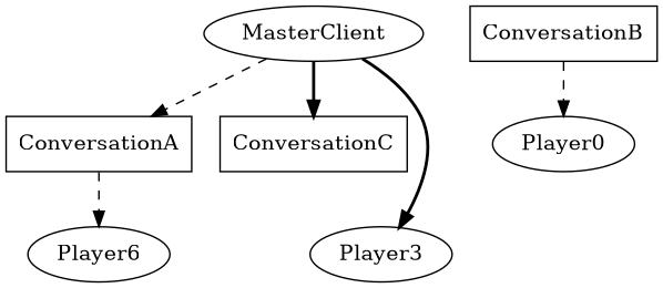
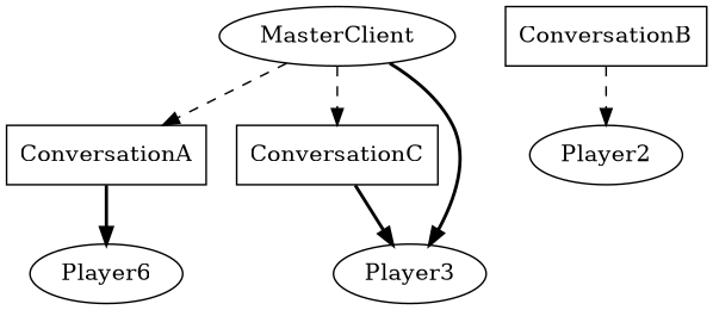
  digraph {
    edge [style=dashed]
    n1 [label=MasterClient]
    ConversationA [shape=box]
    ConversationC [shape=box]
    Player3
    n5 [label=Player6]
    ConversationB [shape=box]
-   Player2 [label=Player0]
+   Player2
    n1 -> ConversationA
-   n1 -> ConversationC [style=bold]
+   n1 -> ConversationC
    n1 -> Player3 [style=bold]
-   ConversationA -> n5
+   ConversationA -> n5 [style=bold]
+   ConversationC -> Player3 [style=bold]
    ConversationB -> Player2
  }
